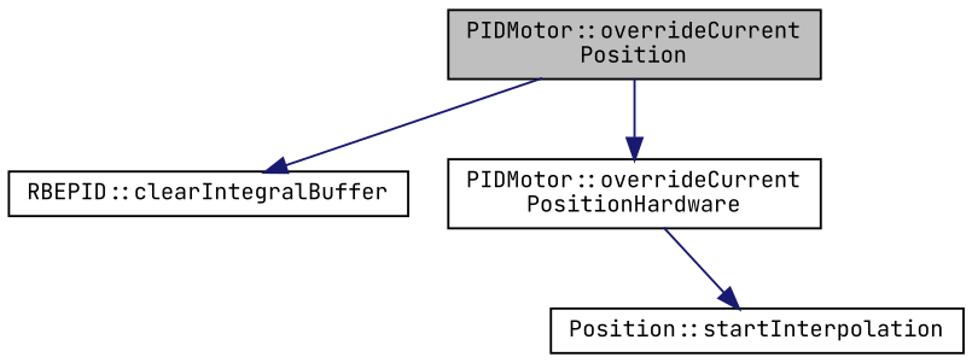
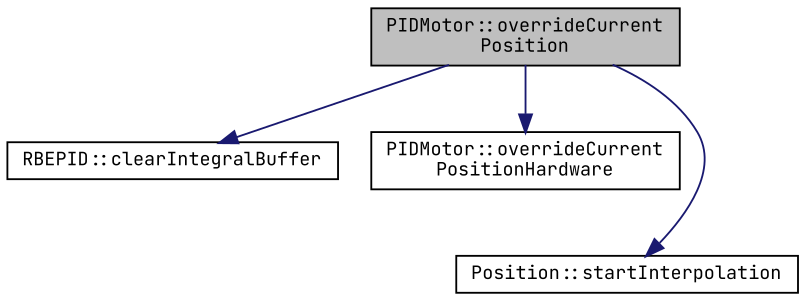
  digraph {
    fontname="JetBrains Mono"
    rankdir=TB
    node [color=black fillcolor=white fontname="JetBrains Mono" fontsize=10 shape=record style=filled]
    edge [color=midnightblue fontname="JetBrains Mono" fontsize=10 labelfontname=Helvetica labelfontsize=10 style=solid]
    n1 [fillcolor=grey75 fontcolor=black height=0.2 label="PIDMotor::overrideCurrent\lPosition" width=0.4]
    n2 [height=0.2 label="RBEPID::clearIntegralBuffer" width=0.4]
    n3 [height=0.2 label="PIDMotor::overrideCurrent\lPositionHardware" width=0.4]
    n4 [height=0.2 label="Position::startInterpolation" width=0.4]
    n1 -> n2
    n1 -> n3
-   n3 -> n4
+   n1 -> n4
  }
